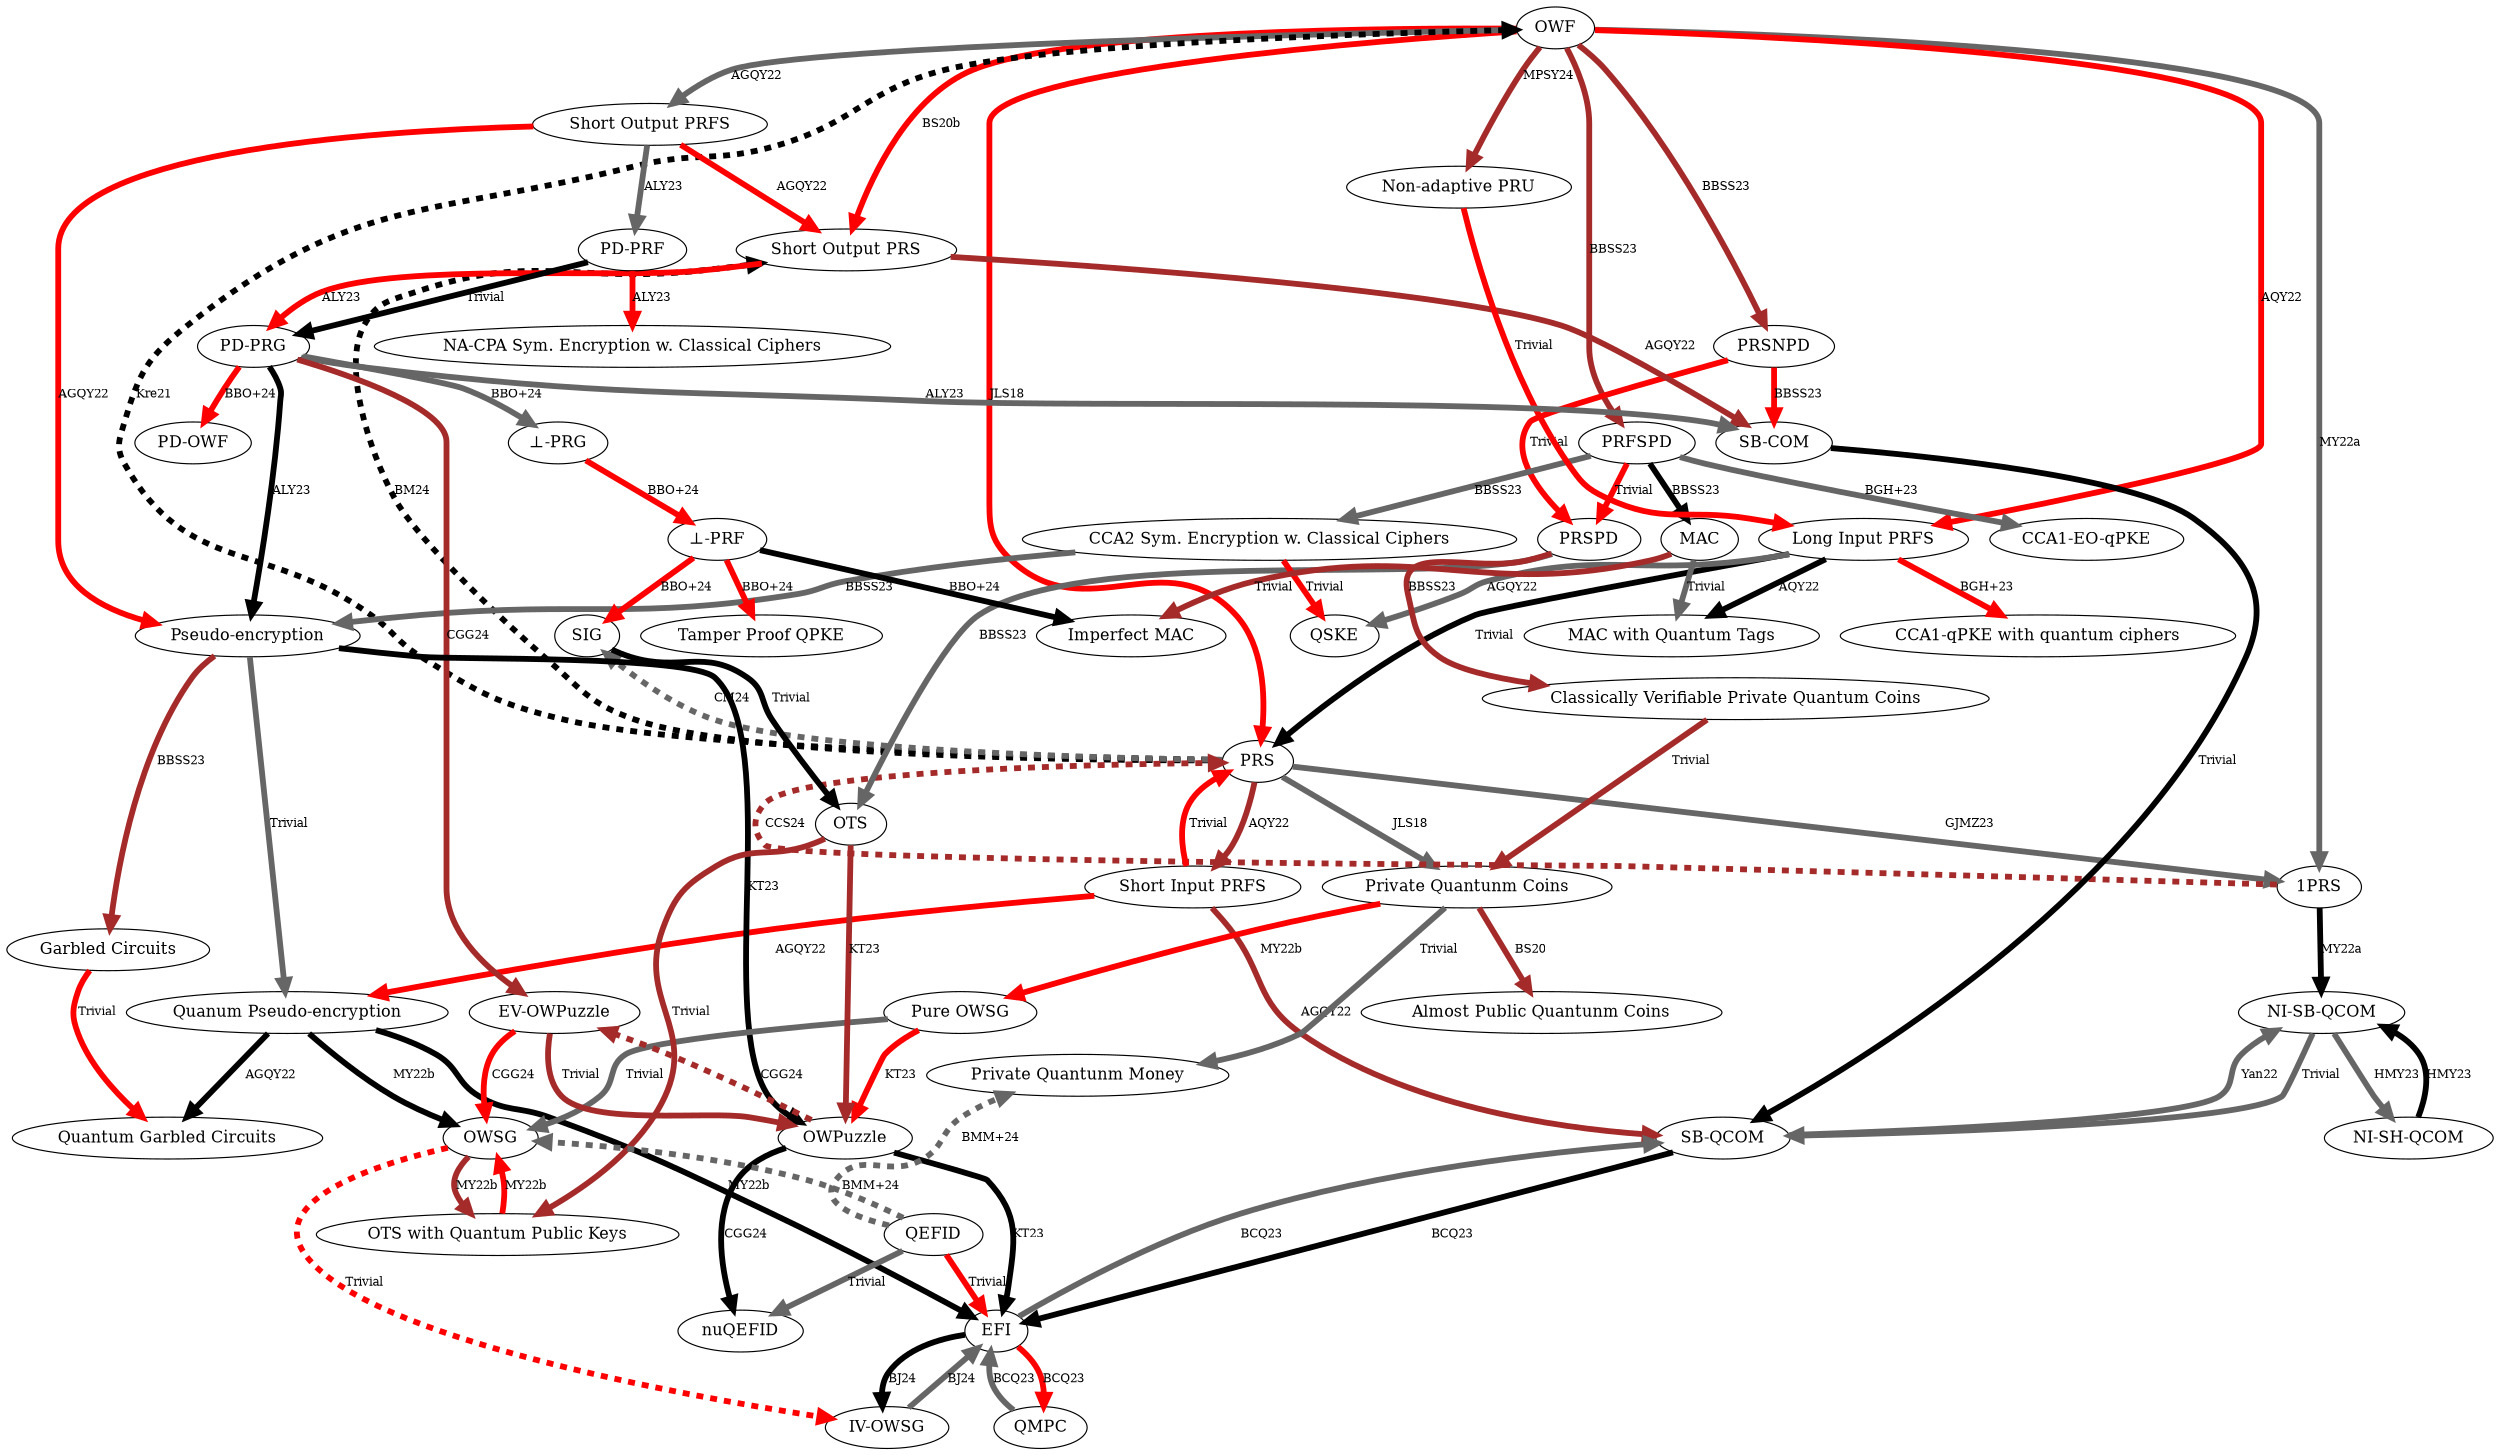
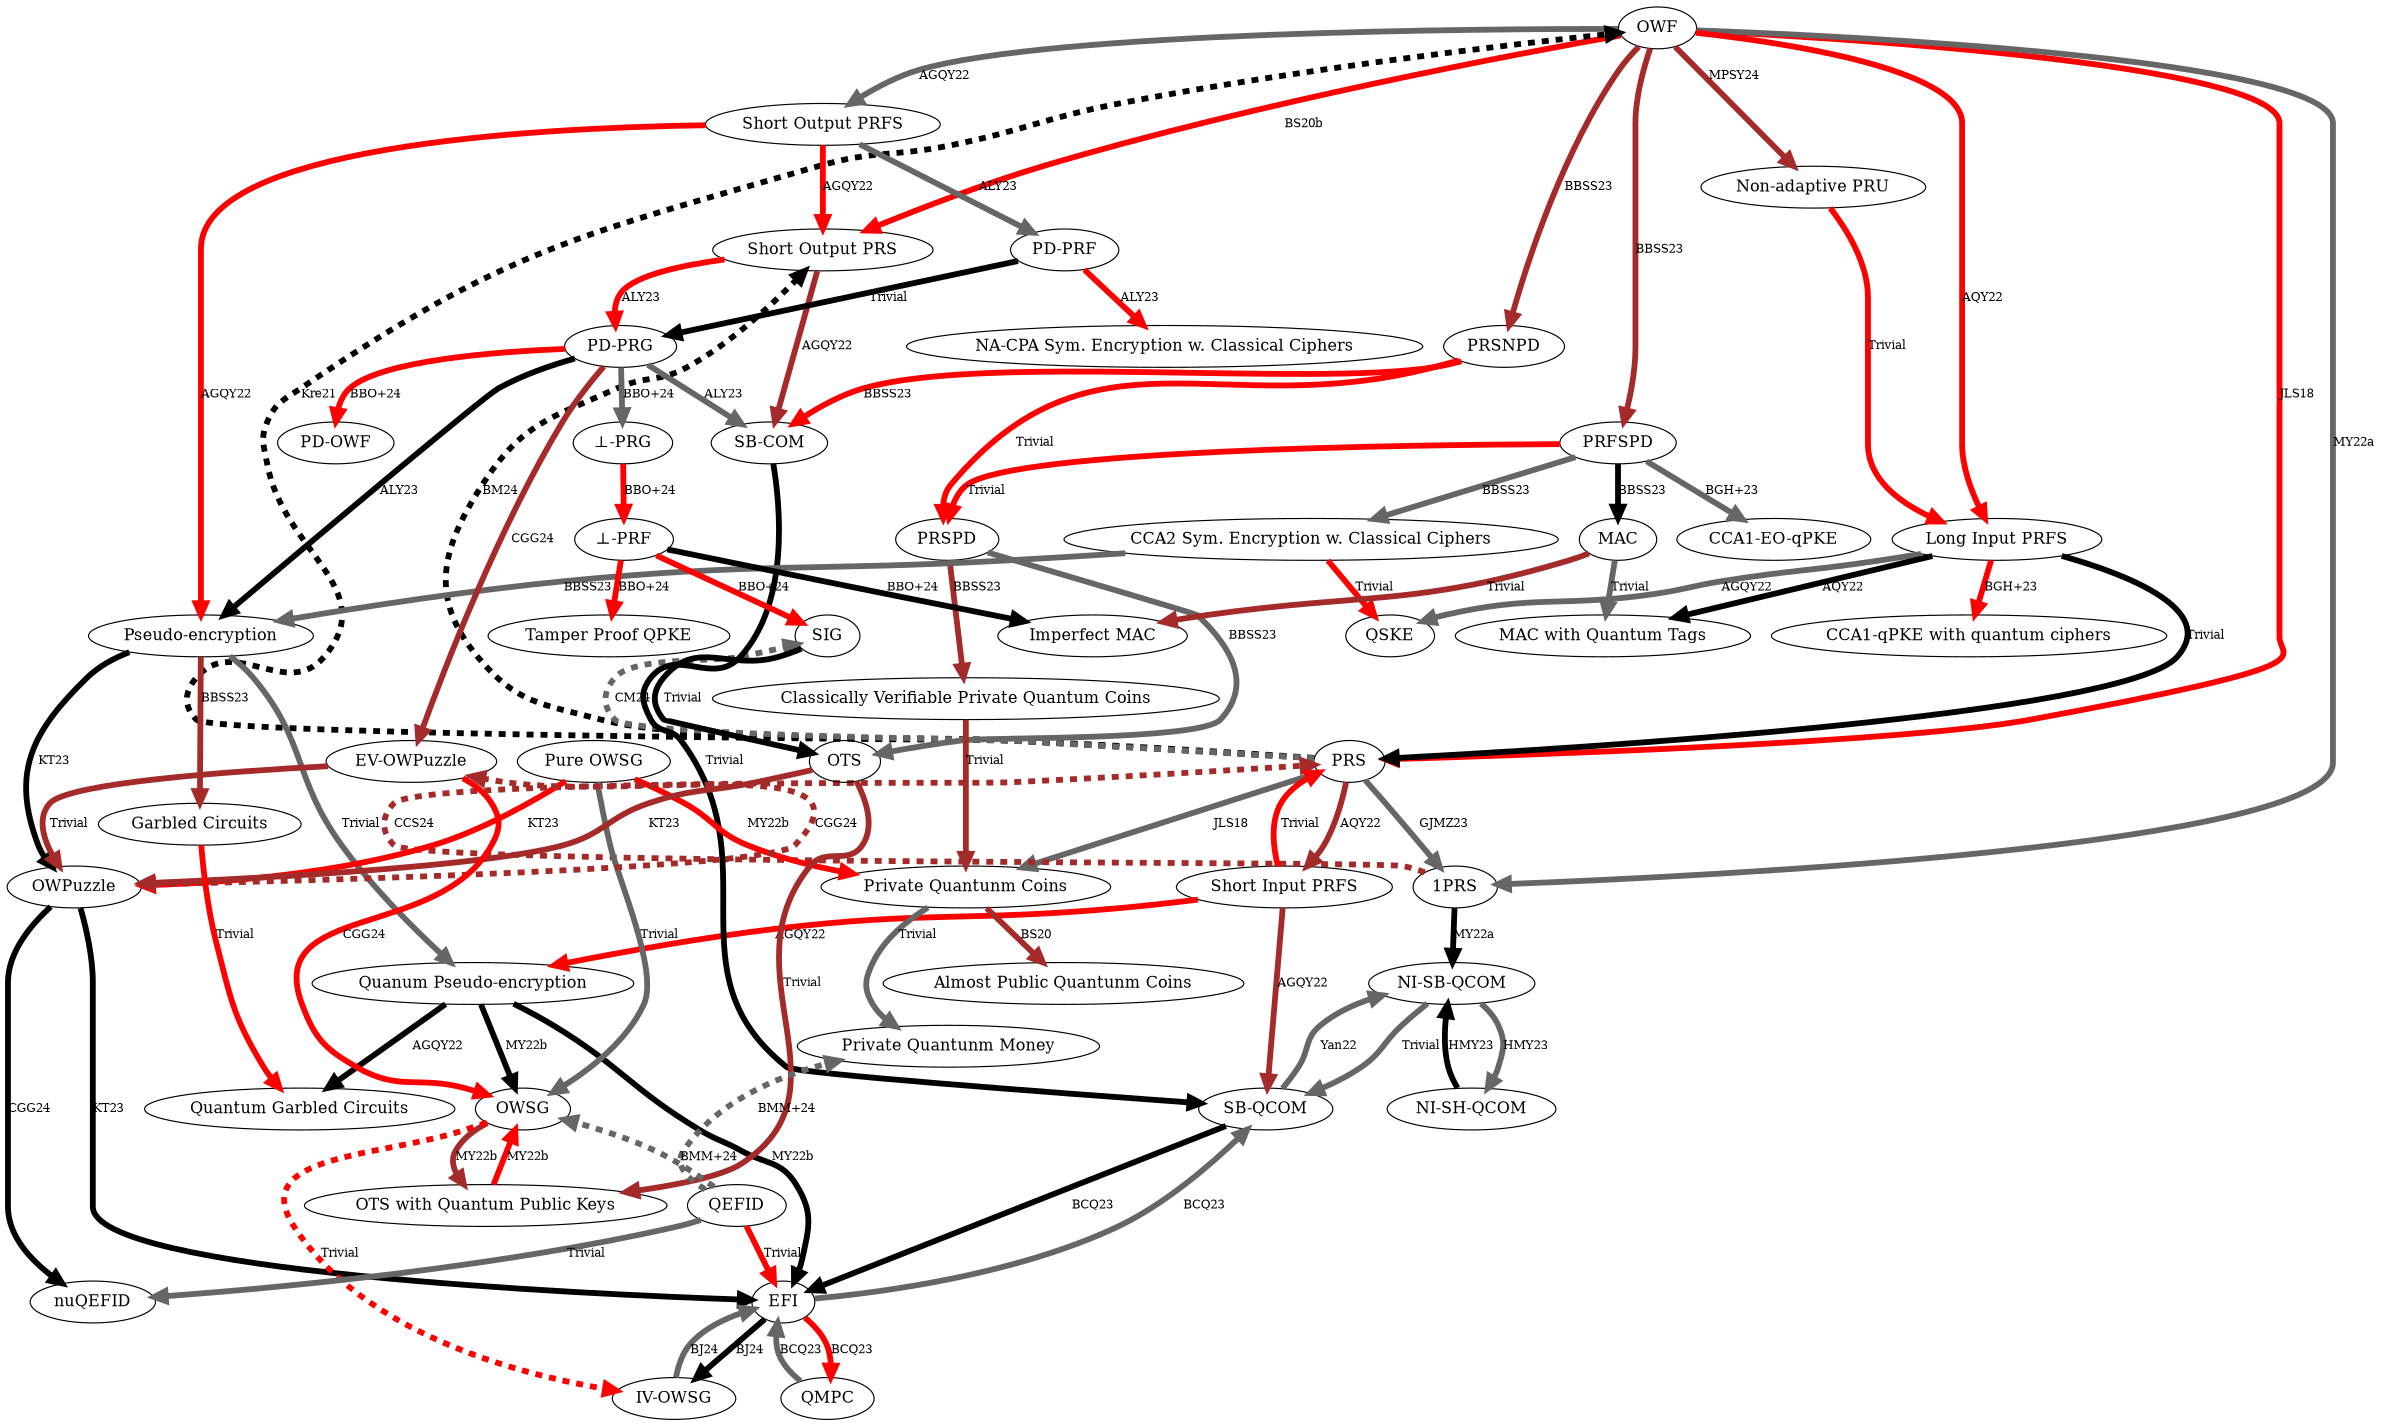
  strict digraph {
    edge [color=red fontsize=10 penwidth=5]
    OWF
    PRS
    "1PRS"
    PRSNPD
    "Long Input PRFS"
    PRFSPD
    "Short Output PRS"
    "Short Output PRFS"
    "Non-adaptive PRU"
    "Short Input PRFS"
    "Private Quantunm Coins"
    SIG
    "NI-SB-QCOM"
    PRSPD
    "SB-COM"
    "CCA1-qPKE with quantum ciphers"
    QSKE
    "MAC with Quantum Tags"
    "CCA1-EO-qPKE"
    "CCA2 Sym. Encryption w. Classical Ciphers"
    MAC
    "PD-PRG"
    "PD-PRF"
    "Pseudo-encryption"
    "SB-QCOM"
    "Quanum Pseudo-encryption"
    "Pure OWSG"
    "Private Quantunm Money"
    "Almost Public Quantunm Coins"
    OTS
    "NI-SH-QCOM"
    "Classically Verifiable Private Quantum Coins"
    "OTS with Quantum Public Keys"
    OWPuzzle
    EFI
    OWSG
    "Quantum Garbled Circuits"
    "Imperfect MAC"
    "PD-OWF"
    "⊥-PRG"
    "EV-OWPuzzle"
    "NA-CPA Sym. Encryption w. Classical Ciphers"
    "Garbled Circuits"
    "IV-OWSG"
    QEFID
    nuQEFID
    QMPC
    "⊥-PRF"
    "Tamper Proof QPKE"
    OWF -> PRS [label=JLS18]
    OWF -> "1PRS" [color=gray40 label=MY22a]
    OWF -> PRSNPD [color=brown label=BBSS23]
    OWF -> "Long Input PRFS" [label=AQY22]
    OWF -> PRFSPD [color=brown label=BBSS23]
    OWF -> "Short Output PRS" [label=BS20b]
    OWF -> "Short Output PRFS" [color=gray40 label=AGQY22]
    OWF -> "Non-adaptive PRU" [color=brown label=MPSY24]
    PRS -> OWF [color=black constraint=false label=Kre21 style=dashed]
    PRS -> "1PRS" [color=gray40 label=GJMZ23]
    PRS -> "Short Output PRS" [color=black constraint=false label=BM24 style=dashed]
    PRS -> "Short Input PRFS" [color=brown label=AQY22]
    PRS -> "Private Quantunm Coins" [color=gray40 label=JLS18]
    PRS -> SIG [color=gray40 constraint=false label=CM24 style=dashed]
    "1PRS" -> PRS [color=brown constraint=false label=CCS24 style=dashed]
    "1PRS" -> "NI-SB-QCOM" [color=black label=MY22a]
    PRSNPD -> PRSPD [label=Trivial]
    PRSNPD -> "SB-COM" [label=BBSS23]
    "Long Input PRFS" -> PRS [color=black label=Trivial]
    "Long Input PRFS" -> "CCA1-qPKE with quantum ciphers" [label="BGH+23"]
    "Long Input PRFS" -> QSKE [color=gray40 label=AGQY22]
    "Long Input PRFS" -> "MAC with Quantum Tags" [color=black label=AQY22]
    PRFSPD -> PRSPD [label=Trivial]
    PRFSPD -> "CCA1-EO-qPKE" [color=gray40 label="BGH+23"]
    PRFSPD -> "CCA2 Sym. Encryption w. Classical Ciphers" [color=gray40 label=BBSS23]
    PRFSPD -> MAC [color=black label=BBSS23]
    "Short Output PRS" -> PRS [constraint=true label="BMM+24" style=invis]
    "Short Output PRS" -> "SB-COM" [color=brown label=AGQY22]
    "Short Output PRS" -> "PD-PRG" [label=ALY23]
    "Short Output PRFS" -> "Short Output PRS" [label=AGQY22]
    "Short Output PRFS" -> "PD-PRF" [color=gray40 label=ALY23]
    "Short Output PRFS" -> "Pseudo-encryption" [label=AGQY22]
    "Non-adaptive PRU" -> "Long Input PRFS" [label=Trivial]
    "Short Input PRFS" -> PRS [label=Trivial]
    "Short Input PRFS" -> "SB-QCOM" [color=brown label=AGQY22]
    "Short Input PRFS" -> "Quanum Pseudo-encryption" [label=AGQY22]
-   "Private Quantunm Coins" -> "Pure OWSG" [label=MY22b]
+   "Pure OWSG" -> "Private Quantunm Coins" [label=MY22b]
    "Private Quantunm Coins" -> "Private Quantunm Money" [color=gray40 label=Trivial]
    "Private Quantunm Coins" -> "Almost Public Quantunm Coins" [color=brown label=BS20]
    SIG -> PRS [constraint=true label="BMM+24" style=invis]
    SIG -> OTS [color=black label=Trivial]
    "NI-SB-QCOM" -> "SB-QCOM" [color=gray40 label=Trivial]
    "NI-SB-QCOM" -> "NI-SH-QCOM" [color=gray40 label=HMY23]
    PRSPD -> OTS [color=gray40 label=BBSS23]
    PRSPD -> "Classically Verifiable Private Quantum Coins" [color=brown label=BBSS23]
    "SB-COM" -> "SB-QCOM" [color=black label=Trivial]
    "CCA2 Sym. Encryption w. Classical Ciphers" -> QSKE [label=Trivial]
    "CCA2 Sym. Encryption w. Classical Ciphers" -> "Pseudo-encryption" [color=gray40 label=BBSS23]
    MAC -> "MAC with Quantum Tags" [color=gray40 label=Trivial]
    MAC -> "Imperfect MAC" [color=brown label=Trivial]
    "PD-PRG" -> "SB-COM" [color=gray40 label=ALY23]
    "PD-PRG" -> "Pseudo-encryption" [color=black label=ALY23]
    "PD-PRG" -> "PD-OWF" [label="BBO+24"]
    "PD-PRG" -> "⊥-PRG" [color=gray40 label="BBO+24"]
    "PD-PRG" -> "EV-OWPuzzle" [color=brown label=CGG24]
    "PD-PRF" -> "PD-PRG" [color=black label=Trivial]
    "PD-PRF" -> "NA-CPA Sym. Encryption w. Classical Ciphers" [label=ALY23]
    "Pseudo-encryption" -> "Quanum Pseudo-encryption" [color=gray40 label=Trivial]
    "Pseudo-encryption" -> OWPuzzle [color=black label=KT23]
    "Pseudo-encryption" -> "Garbled Circuits" [color=brown label=BBSS23]
    "SB-QCOM" -> "NI-SB-QCOM" [color=gray40 label=Yan22]
    "SB-QCOM" -> EFI [color=black label=BCQ23]
    "Quanum Pseudo-encryption" -> EFI [color=black label=MY22b]
    "Quanum Pseudo-encryption" -> OWSG [color=black label=MY22b]
    "Quanum Pseudo-encryption" -> "Quantum Garbled Circuits" [color=black label=AGQY22]
    "Pure OWSG" -> OWPuzzle [label=KT23]
    "Pure OWSG" -> OWSG [color=gray40 label=Trivial]
    "Private Quantunm Money" -> QEFID [constraint=true label="BMM+24" style=invis]
    OTS -> "OTS with Quantum Public Keys" [color=brown label=Trivial]
    OTS -> OWPuzzle [color=brown label=KT23]
    "NI-SH-QCOM" -> "NI-SB-QCOM" [color=black label=HMY23]
    "Classically Verifiable Private Quantum Coins" -> "Private Quantunm Coins" [color=brown label=Trivial]
    "OTS with Quantum Public Keys" -> OWSG [label=MY22b]
    OWPuzzle -> EFI [color=black label=KT23]
    OWPuzzle -> "EV-OWPuzzle" [color=brown constraint=false label=CGG24 style=dashed]
    OWPuzzle -> nuQEFID [color=black label=CGG24]
    EFI -> "SB-QCOM" [color=gray40 label=BCQ23]
    EFI -> "IV-OWSG" [color=black label=BJ24]
    EFI -> QMPC [label=BCQ23]
    OWSG -> "OTS with Quantum Public Keys" [color=brown label=MY22b]
    OWSG -> "IV-OWSG" [label=Trivial style=dashed]
    OWSG -> QEFID [constraint=true label="BMM+24" style=invis]
    "⊥-PRG" -> "⊥-PRF" [label="BBO+24"]
    "EV-OWPuzzle" -> OWPuzzle [color=brown label=Trivial]
    "EV-OWPuzzle" -> OWSG [label=CGG24]
    "Garbled Circuits" -> "Quantum Garbled Circuits" [label=Trivial]
    "IV-OWSG" -> EFI [color=gray40 label=BJ24]
    QEFID -> "Private Quantunm Money" [color=gray40 constraint=false label="BMM+24" style=dashed]
    QEFID -> EFI [label=Trivial]
    QEFID -> OWSG [color=gray40 constraint=false label="BMM+24" style=dashed]
    QEFID -> nuQEFID [color=gray40 label=Trivial]
    QMPC -> EFI [color=gray40 label=BCQ23]
    "⊥-PRF" -> SIG [label="BBO+24"]
    "⊥-PRF" -> "Imperfect MAC" [color=black label="BBO+24"]
    "⊥-PRF" -> "Tamper Proof QPKE" [label="BBO+24"]
  }
